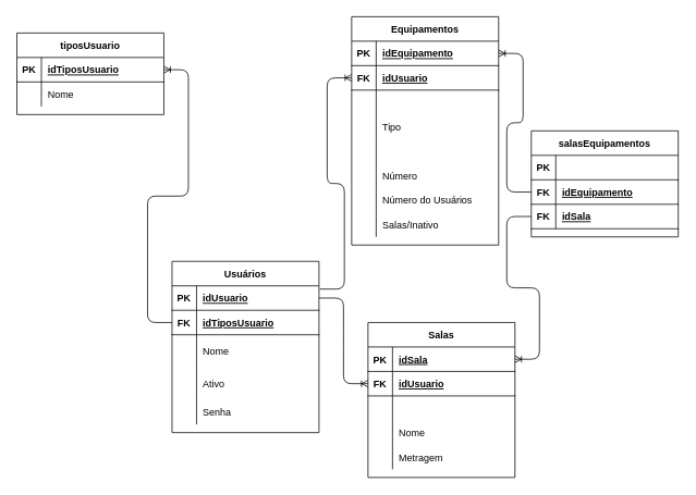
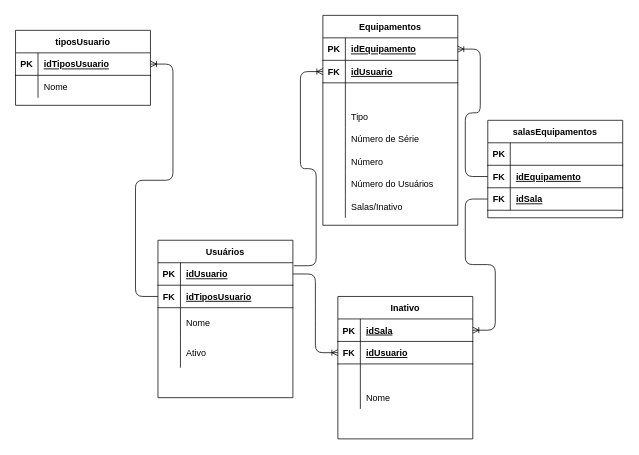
  <mxCell id="0" />
  <mxCell id="1" parent="0" />
  <mxCell id="2" value="Usuários" style="shape=table;startSize=30;container=1;collapsible=1;childLayout=tableLayout;fixedRows=1;rowLines=0;fontStyle=1;align=center;resizeLast=1;" vertex="1" parent="1"><mxGeometry x="210" y="320" width="180" height="210" as="geometry" /></mxCell>
  <mxCell id="3" value="" style="shape=partialRectangle;collapsible=0;dropTarget=0;pointerEvents=0;fillColor=none;top=0;left=0;bottom=1;right=0;points=[[0,0.5],[1,0.5]];portConstraint=eastwest;" vertex="1" parent="2"><mxGeometry y="30" width="180" height="30" as="geometry" /></mxCell>
  <mxCell id="4" value="PK" style="shape=partialRectangle;connectable=0;fillColor=none;top=0;left=0;bottom=0;right=0;fontStyle=1;overflow=hidden;" vertex="1" parent="3"><mxGeometry width="30" height="30" as="geometry" /></mxCell>
  <mxCell id="5" value="idUsuario" style="shape=partialRectangle;connectable=0;fillColor=none;top=0;left=0;bottom=0;right=0;align=left;spacingLeft=6;fontStyle=5;overflow=hidden;" vertex="1" parent="3"><mxGeometry x="30" width="150" height="30" as="geometry" /></mxCell>
  <mxCell id="6" value="" style="shape=partialRectangle;collapsible=0;dropTarget=0;pointerEvents=0;fillColor=none;top=0;left=0;bottom=1;right=0;points=[[0,0.5],[1,0.5]];portConstraint=eastwest;" vertex="1" parent="2"><mxGeometry y="60" width="180" height="30" as="geometry" /></mxCell>
  <mxCell id="7" value="FK" style="shape=partialRectangle;connectable=0;fillColor=none;top=0;left=0;bottom=0;right=0;fontStyle=1;overflow=hidden;" vertex="1" parent="6"><mxGeometry width="30" height="30" as="geometry" /></mxCell>
  <mxCell id="8" value="idTiposUsuario" style="shape=partialRectangle;connectable=0;fillColor=none;top=0;left=0;bottom=0;right=0;align=left;spacingLeft=6;fontStyle=5;overflow=hidden;" vertex="1" parent="6"><mxGeometry x="30" width="150" height="30" as="geometry" /></mxCell>
  <mxCell id="9" value="" style="shape=partialRectangle;collapsible=0;dropTarget=0;pointerEvents=0;fillColor=none;top=0;left=0;bottom=0;right=0;points=[[0,0.5],[1,0.5]];portConstraint=eastwest;" vertex="1" parent="2"><mxGeometry y="90" width="180" height="40" as="geometry" /></mxCell>
  <mxCell id="10" value="" style="shape=partialRectangle;connectable=0;fillColor=none;top=0;left=0;bottom=0;right=0;editable=1;overflow=hidden;" vertex="1" parent="9"><mxGeometry width="30" height="40" as="geometry" /></mxCell>
  <mxCell id="11" value="Nome" style="shape=partialRectangle;connectable=0;fillColor=none;top=0;left=0;bottom=0;right=0;align=left;spacingLeft=6;overflow=hidden;" vertex="1" parent="9"><mxGeometry x="30" width="150" height="40" as="geometry" /></mxCell>
  <mxCell id="12" value="" style="shape=partialRectangle;collapsible=0;dropTarget=0;pointerEvents=0;fillColor=none;top=0;left=0;bottom=0;right=0;points=[[0,0.5],[1,0.5]];portConstraint=eastwest;" vertex="1" parent="2"><mxGeometry y="130" width="180" height="40" as="geometry" /></mxCell>
  <mxCell id="13" value="" style="shape=partialRectangle;connectable=0;fillColor=none;top=0;left=0;bottom=0;right=0;editable=1;overflow=hidden;" vertex="1" parent="12"><mxGeometry width="30" height="40" as="geometry" /></mxCell>
  <mxCell id="14" value="Ativo" style="shape=partialRectangle;connectable=0;fillColor=none;top=0;left=0;bottom=0;right=0;align=left;spacingLeft=6;overflow=hidden;" vertex="1" parent="12"><mxGeometry x="30" width="150" height="40" as="geometry" /></mxCell>
  <mxCell id="15" value="" style="shape=partialRectangle;collapsible=0;dropTarget=0;pointerEvents=0;fillColor=none;top=0;left=0;bottom=0;right=0;points=[[0,0.5],[1,0.5]];portConstraint=eastwest;" vertex="1" parent="2"><mxGeometry y="170" width="180" height="30" as="geometry" /></mxCell>
  <mxCell id="16" value="" style="shape=partialRectangle;connectable=0;fillColor=none;top=0;left=0;bottom=0;right=0;editable=1;overflow=hidden;" vertex="1" parent="15"><mxGeometry width="30" height="30" as="geometry" /></mxCell>
- <mxCell id="17" value="Senha" style="shape=partialRectangle;connectable=0;fillColor=none;top=0;left=0;bottom=0;right=0;align=left;spacingLeft=6;overflow=hidden;" vertex="1" parent="15"><mxGeometry x="30" width="150" height="30" as="geometry" /></mxCell>
  <mxCell id="18" value="tiposUsuario" style="shape=table;startSize=30;container=1;collapsible=1;childLayout=tableLayout;fixedRows=1;rowLines=0;fontStyle=1;align=center;resizeLast=1;" vertex="1" parent="1"><mxGeometry x="20" y="40" width="180" height="100" as="geometry" /></mxCell>
  <mxCell id="19" value="" style="shape=partialRectangle;collapsible=0;dropTarget=0;pointerEvents=0;fillColor=none;top=0;left=0;bottom=1;right=0;points=[[0,0.5],[1,0.5]];portConstraint=eastwest;" vertex="1" parent="18"><mxGeometry y="30" width="180" height="30" as="geometry" /></mxCell>
  <mxCell id="20" value="PK" style="shape=partialRectangle;connectable=0;fillColor=none;top=0;left=0;bottom=0;right=0;fontStyle=1;overflow=hidden;" vertex="1" parent="19"><mxGeometry width="30" height="30" as="geometry" /></mxCell>
  <mxCell id="21" value="idTiposUsuario" style="shape=partialRectangle;connectable=0;fillColor=none;top=0;left=0;bottom=0;right=0;align=left;spacingLeft=6;fontStyle=5;overflow=hidden;" vertex="1" parent="19"><mxGeometry x="30" width="150" height="30" as="geometry" /></mxCell>
  <mxCell id="22" value="" style="shape=partialRectangle;collapsible=0;dropTarget=0;pointerEvents=0;fillColor=none;top=0;left=0;bottom=0;right=0;points=[[0,0.5],[1,0.5]];portConstraint=eastwest;" vertex="1" parent="18"><mxGeometry y="60" width="180" height="30" as="geometry" /></mxCell>
  <mxCell id="23" value="" style="shape=partialRectangle;connectable=0;fillColor=none;top=0;left=0;bottom=0;right=0;editable=1;overflow=hidden;" vertex="1" parent="22"><mxGeometry width="30" height="30" as="geometry" /></mxCell>
  <mxCell id="24" value="Nome" style="shape=partialRectangle;connectable=0;fillColor=none;top=0;left=0;bottom=0;right=0;align=left;spacingLeft=6;overflow=hidden;" vertex="1" parent="22"><mxGeometry x="30" width="150" height="30" as="geometry" /></mxCell>
- <mxCell id="25" value="Salas" style="shape=table;startSize=30;container=1;collapsible=1;childLayout=tableLayout;fixedRows=1;rowLines=0;fontStyle=1;align=center;resizeLast=1;" vertex="1" parent="1"><mxGeometry x="450" y="395" width="180" height="190" as="geometry" /></mxCell>
+ <mxCell id="25" value="Inativo" style="shape=table;startSize=30;container=1;collapsible=1;childLayout=tableLayout;fixedRows=1;rowLines=0;fontStyle=1;align=center;resizeLast=1;" vertex="1" parent="1"><mxGeometry x="450" y="395" width="180" height="190" as="geometry" /></mxCell>
  <mxCell id="26" value="" style="shape=partialRectangle;collapsible=0;dropTarget=0;pointerEvents=0;fillColor=none;top=0;left=0;bottom=1;right=0;points=[[0,0.5],[1,0.5]];portConstraint=eastwest;" vertex="1" parent="25"><mxGeometry y="30" width="180" height="30" as="geometry" /></mxCell>
  <mxCell id="27" value="PK" style="shape=partialRectangle;connectable=0;fillColor=none;top=0;left=0;bottom=0;right=0;fontStyle=1;overflow=hidden;" vertex="1" parent="26"><mxGeometry width="30" height="30" as="geometry" /></mxCell>
  <mxCell id="28" value="idSala" style="shape=partialRectangle;connectable=0;fillColor=none;top=0;left=0;bottom=0;right=0;align=left;spacingLeft=6;fontStyle=5;overflow=hidden;" vertex="1" parent="26"><mxGeometry x="30" width="150" height="30" as="geometry" /></mxCell>
  <mxCell id="29" value="" style="shape=partialRectangle;collapsible=0;dropTarget=0;pointerEvents=0;fillColor=none;top=0;left=0;bottom=1;right=0;points=[[0,0.5],[1,0.5]];portConstraint=eastwest;" vertex="1" parent="25"><mxGeometry y="60" width="180" height="30" as="geometry" /></mxCell>
  <mxCell id="30" value="FK" style="shape=partialRectangle;connectable=0;fillColor=none;top=0;left=0;bottom=0;right=0;fontStyle=1;overflow=hidden;" vertex="1" parent="29"><mxGeometry width="30" height="30" as="geometry" /></mxCell>
  <mxCell id="31" value="idUsuario" style="shape=partialRectangle;connectable=0;fillColor=none;top=0;left=0;bottom=0;right=0;align=left;spacingLeft=6;fontStyle=5;overflow=hidden;" vertex="1" parent="29"><mxGeometry x="30" width="150" height="30" as="geometry" /></mxCell>
  <mxCell id="32" value="" style="shape=partialRectangle;collapsible=0;dropTarget=0;pointerEvents=0;fillColor=none;top=0;left=0;bottom=0;right=0;points=[[0,0.5],[1,0.5]];portConstraint=eastwest;" vertex="1" parent="25"><mxGeometry y="90" width="180" height="30" as="geometry" /></mxCell>
  <mxCell id="33" value="" style="shape=partialRectangle;connectable=0;fillColor=none;top=0;left=0;bottom=0;right=0;editable=1;overflow=hidden;" vertex="1" parent="32"><mxGeometry width="30" height="30" as="geometry" /></mxCell>
  <mxCell id="34" value="" style="shape=partialRectangle;collapsible=0;dropTarget=0;pointerEvents=0;fillColor=none;top=0;left=0;bottom=0;right=0;points=[[0,0.5],[1,0.5]];portConstraint=eastwest;" vertex="1" parent="25"><mxGeometry y="120" width="180" height="30" as="geometry" /></mxCell>
  <mxCell id="35" value="" style="shape=partialRectangle;connectable=0;fillColor=none;top=0;left=0;bottom=0;right=0;editable=1;overflow=hidden;" vertex="1" parent="34"><mxGeometry width="30" height="30" as="geometry" /></mxCell>
  <mxCell id="36" value="Nome" style="shape=partialRectangle;connectable=0;fillColor=none;top=0;left=0;bottom=0;right=0;align=left;spacingLeft=6;overflow=hidden;" vertex="1" parent="34"><mxGeometry x="30" width="150" height="30" as="geometry" /></mxCell>
  <mxCell id="37" value="" style="shape=partialRectangle;collapsible=0;dropTarget=0;pointerEvents=0;fillColor=none;top=0;left=0;bottom=0;right=0;points=[[0,0.5],[1,0.5]];portConstraint=eastwest;" vertex="1" parent="25"><mxGeometry y="150" width="180" height="30" as="geometry" /></mxCell>
  <mxCell id="38" value="" style="shape=partialRectangle;connectable=0;fillColor=none;top=0;left=0;bottom=0;right=0;editable=1;overflow=hidden;" vertex="1" parent="37"><mxGeometry width="30" height="30" as="geometry" /></mxCell>
- <mxCell id="39" value="Metragem" style="shape=partialRectangle;connectable=0;fillColor=none;top=0;left=0;bottom=0;right=0;align=left;spacingLeft=6;overflow=hidden;" vertex="1" parent="37"><mxGeometry x="30" width="150" height="30" as="geometry" /></mxCell>
  <mxCell id="40" value="Equipamentos" style="shape=table;startSize=30;container=1;collapsible=1;childLayout=tableLayout;fixedRows=1;rowLines=0;fontStyle=1;align=center;resizeLast=1;" vertex="1" parent="1"><mxGeometry x="430" y="20" width="180" height="280" as="geometry" /></mxCell>
  <mxCell id="41" value="" style="shape=partialRectangle;collapsible=0;dropTarget=0;pointerEvents=0;fillColor=none;top=0;left=0;bottom=1;right=0;points=[[0,0.5],[1,0.5]];portConstraint=eastwest;" vertex="1" parent="40"><mxGeometry y="30" width="180" height="30" as="geometry" /></mxCell>
  <mxCell id="42" value="PK" style="shape=partialRectangle;connectable=0;fillColor=none;top=0;left=0;bottom=0;right=0;fontStyle=1;overflow=hidden;" vertex="1" parent="41"><mxGeometry width="30" height="30" as="geometry" /></mxCell>
  <mxCell id="43" value="idEquipamento" style="shape=partialRectangle;connectable=0;fillColor=none;top=0;left=0;bottom=0;right=0;align=left;spacingLeft=6;fontStyle=5;overflow=hidden;" vertex="1" parent="41"><mxGeometry x="30" width="150" height="30" as="geometry" /></mxCell>
  <mxCell id="44" value="" style="shape=partialRectangle;collapsible=0;dropTarget=0;pointerEvents=0;fillColor=none;top=0;left=0;bottom=1;right=0;points=[[0,0.5],[1,0.5]];portConstraint=eastwest;" vertex="1" parent="40"><mxGeometry y="60" width="180" height="30" as="geometry" /></mxCell>
  <mxCell id="45" value="FK" style="shape=partialRectangle;connectable=0;fillColor=none;top=0;left=0;bottom=0;right=0;fontStyle=1;overflow=hidden;" vertex="1" parent="44"><mxGeometry width="30" height="30" as="geometry" /></mxCell>
  <mxCell id="46" value="idUsuario" style="shape=partialRectangle;connectable=0;fillColor=none;top=0;left=0;bottom=0;right=0;align=left;spacingLeft=6;fontStyle=5;overflow=hidden;" vertex="1" parent="44"><mxGeometry x="30" width="150" height="30" as="geometry" /></mxCell>
  <mxCell id="47" value="" style="shape=partialRectangle;collapsible=0;dropTarget=0;pointerEvents=0;fillColor=none;top=0;left=0;bottom=0;right=0;points=[[0,0.5],[1,0.5]];portConstraint=eastwest;" vertex="1" parent="40"><mxGeometry y="90" width="180" height="30" as="geometry" /></mxCell>
  <mxCell id="48" value="" style="shape=partialRectangle;connectable=0;fillColor=none;top=0;left=0;bottom=0;right=0;editable=1;overflow=hidden;" vertex="1" parent="47"><mxGeometry width="30" height="30" as="geometry" /></mxCell>
  <mxCell id="49" value="" style="shape=partialRectangle;collapsible=0;dropTarget=0;pointerEvents=0;fillColor=none;top=0;left=0;bottom=0;right=0;points=[[0,0.5],[1,0.5]];portConstraint=eastwest;" vertex="1" parent="40"><mxGeometry y="120" width="180" height="30" as="geometry" /></mxCell>
  <mxCell id="50" value="" style="shape=partialRectangle;connectable=0;fillColor=none;top=0;left=0;bottom=0;right=0;editable=1;overflow=hidden;" vertex="1" parent="49"><mxGeometry width="30" height="30" as="geometry" /></mxCell>
  <mxCell id="51" value="Tipo" style="shape=partialRectangle;connectable=0;fillColor=none;top=0;left=0;bottom=0;right=0;align=left;spacingLeft=6;overflow=hidden;" vertex="1" parent="49"><mxGeometry x="30" width="150" height="30" as="geometry" /></mxCell>
  <mxCell id="52" value="" style="shape=partialRectangle;collapsible=0;dropTarget=0;pointerEvents=0;fillColor=none;top=0;left=0;bottom=0;right=0;points=[[0,0.5],[1,0.5]];portConstraint=eastwest;" vertex="1" parent="40"><mxGeometry y="150" width="180" height="30" as="geometry" /></mxCell>
  <mxCell id="53" value="" style="shape=partialRectangle;connectable=0;fillColor=none;top=0;left=0;bottom=0;right=0;editable=1;overflow=hidden;" vertex="1" parent="52"><mxGeometry width="30" height="30" as="geometry" /></mxCell>
+ <mxCell id="54" value="Número de Série" style="shape=partialRectangle;connectable=0;fillColor=none;top=0;left=0;bottom=0;right=0;align=left;spacingLeft=6;overflow=hidden;" vertex="1" parent="52"><mxGeometry x="30" width="150" height="30" as="geometry" /></mxCell>
  <mxCell id="55" value="" style="shape=partialRectangle;collapsible=0;dropTarget=0;pointerEvents=0;fillColor=none;top=0;left=0;bottom=0;right=0;points=[[0,0.5],[1,0.5]];portConstraint=eastwest;" vertex="1" parent="40"><mxGeometry y="180" width="180" height="30" as="geometry" /></mxCell>
  <mxCell id="56" value="" style="shape=partialRectangle;connectable=0;fillColor=none;top=0;left=0;bottom=0;right=0;editable=1;overflow=hidden;" vertex="1" parent="55"><mxGeometry width="30" height="30" as="geometry" /></mxCell>
  <mxCell id="57" value="Número" style="shape=partialRectangle;connectable=0;fillColor=none;top=0;left=0;bottom=0;right=0;align=left;spacingLeft=6;overflow=hidden;" vertex="1" parent="55"><mxGeometry x="30" width="150" height="30" as="geometry" /></mxCell>
  <mxCell id="58" value="" style="shape=partialRectangle;collapsible=0;dropTarget=0;pointerEvents=0;fillColor=none;top=0;left=0;bottom=0;right=0;points=[[0,0.5],[1,0.5]];portConstraint=eastwest;" vertex="1" parent="40"><mxGeometry y="210" width="180" height="30" as="geometry" /></mxCell>
  <mxCell id="59" value="" style="shape=partialRectangle;connectable=0;fillColor=none;top=0;left=0;bottom=0;right=0;editable=1;overflow=hidden;" vertex="1" parent="58"><mxGeometry width="30" height="30" as="geometry" /></mxCell>
  <mxCell id="60" value="Número do Usuários" style="shape=partialRectangle;connectable=0;fillColor=none;top=0;left=0;bottom=0;right=0;align=left;spacingLeft=6;overflow=hidden;" vertex="1" parent="58"><mxGeometry x="30" width="150" height="30" as="geometry" /></mxCell>
  <mxCell id="61" value="" style="shape=partialRectangle;collapsible=0;dropTarget=0;pointerEvents=0;fillColor=none;top=0;left=0;bottom=0;right=0;points=[[0,0.5],[1,0.5]];portConstraint=eastwest;" vertex="1" parent="40"><mxGeometry y="240" width="180" height="30" as="geometry" /></mxCell>
  <mxCell id="62" value="" style="shape=partialRectangle;connectable=0;fillColor=none;top=0;left=0;bottom=0;right=0;editable=1;overflow=hidden;" vertex="1" parent="61"><mxGeometry width="30" height="30" as="geometry" /></mxCell>
  <mxCell id="63" value="Salas/Inativo" style="shape=partialRectangle;connectable=0;fillColor=none;top=0;left=0;bottom=0;right=0;align=left;spacingLeft=6;overflow=hidden;" vertex="1" parent="61"><mxGeometry x="30" width="150" height="30" as="geometry" /></mxCell>
  <mxCell id="64" value="salasEquipamentos" style="shape=table;startSize=30;container=1;collapsible=1;childLayout=tableLayout;fixedRows=1;rowLines=0;fontStyle=1;align=center;resizeLast=1;" vertex="1" parent="1"><mxGeometry x="650" y="160" width="180" height="130" as="geometry" /></mxCell>
  <mxCell id="65" value="" style="shape=partialRectangle;collapsible=0;dropTarget=0;pointerEvents=0;fillColor=none;top=0;left=0;bottom=1;right=0;points=[[0,0.5],[1,0.5]];portConstraint=eastwest;" vertex="1" parent="64"><mxGeometry y="30" width="180" height="30" as="geometry" /></mxCell>
  <mxCell id="66" value="PK" style="shape=partialRectangle;connectable=0;fillColor=none;top=0;left=0;bottom=0;right=0;fontStyle=1;overflow=hidden;" vertex="1" parent="65"><mxGeometry width="30" height="30" as="geometry" /></mxCell>
  <mxCell id="67" value="" style="shape=partialRectangle;collapsible=0;dropTarget=0;pointerEvents=0;fillColor=none;top=0;left=0;bottom=1;right=0;points=[[0,0.5],[1,0.5]];portConstraint=eastwest;" vertex="1" parent="64"><mxGeometry y="60" width="180" height="30" as="geometry" /></mxCell>
  <mxCell id="68" value="FK" style="shape=partialRectangle;connectable=0;fillColor=none;top=0;left=0;bottom=0;right=0;fontStyle=1;overflow=hidden;" vertex="1" parent="67"><mxGeometry width="30" height="30" as="geometry" /></mxCell>
  <mxCell id="69" value="idEquipamento" style="shape=partialRectangle;connectable=0;fillColor=none;top=0;left=0;bottom=0;right=0;align=left;spacingLeft=6;fontStyle=5;overflow=hidden;" vertex="1" parent="67"><mxGeometry x="30" width="150" height="30" as="geometry" /></mxCell>
  <mxCell id="70" value="" style="shape=partialRectangle;collapsible=0;dropTarget=0;pointerEvents=0;fillColor=none;top=0;left=0;bottom=1;right=0;points=[[0,0.5],[1,0.5]];portConstraint=eastwest;" vertex="1" parent="64"><mxGeometry y="90" width="180" height="30" as="geometry" /></mxCell>
  <mxCell id="71" value="FK" style="shape=partialRectangle;connectable=0;fillColor=none;top=0;left=0;bottom=0;right=0;fontStyle=1;overflow=hidden;" vertex="1" parent="70"><mxGeometry width="30" height="30" as="geometry" /></mxCell>
  <mxCell id="72" value="idSala" style="shape=partialRectangle;connectable=0;fillColor=none;top=0;left=0;bottom=0;right=0;align=left;spacingLeft=6;fontStyle=5;overflow=hidden;" vertex="1" parent="70"><mxGeometry x="30" width="150" height="30" as="geometry" /></mxCell>
  <mxCell id="73" value="" style="edgeStyle=entityRelationEdgeStyle;fontSize=12;html=1;endArrow=ERoneToMany;entryX=0;entryY=0.5;entryDx=0;entryDy=0;exitX=1;exitY=0.5;exitDx=0;exitDy=0;" edge="1" parent="1" source="3" target="29"><mxGeometry width="100" height="100" relative="1" as="geometry"><mxPoint x="370" y="205" as="sourcePoint" /><mxPoint x="350" y="20" as="targetPoint" /></mxGeometry></mxCell>
  <mxCell id="74" value="" style="edgeStyle=entityRelationEdgeStyle;fontSize=12;html=1;endArrow=ERoneToMany;entryX=0;entryY=0.5;entryDx=0;entryDy=0;exitX=1.006;exitY=0.133;exitDx=0;exitDy=0;exitPerimeter=0;" edge="1" parent="1" source="3" target="44"><mxGeometry width="100" height="100" relative="1" as="geometry"><mxPoint x="352" y="195" as="sourcePoint" /><mxPoint x="240" y="440" as="targetPoint" /></mxGeometry></mxCell>
  <mxCell id="75" value="" style="edgeStyle=entityRelationEdgeStyle;fontSize=12;html=1;endArrow=ERoneToMany;exitX=0;exitY=0.5;exitDx=0;exitDy=0;entryX=1;entryY=0.5;entryDx=0;entryDy=0;" edge="1" parent="1" source="67" target="41"><mxGeometry width="100" height="100" relative="1" as="geometry"><mxPoint x="650" y="410" as="sourcePoint" /><mxPoint x="750" y="310" as="targetPoint" /></mxGeometry></mxCell>
  <mxCell id="76" value="" style="edgeStyle=entityRelationEdgeStyle;fontSize=12;html=1;endArrow=ERoneToMany;exitX=0;exitY=0.5;exitDx=0;exitDy=0;entryX=1;entryY=0.5;entryDx=0;entryDy=0;" edge="1" parent="1" source="70" target="26"><mxGeometry width="100" height="100" relative="1" as="geometry"><mxPoint x="640" y="460" as="sourcePoint" /><mxPoint x="740" y="360" as="targetPoint" /></mxGeometry></mxCell>
  <mxCell id="77" value="" style="edgeStyle=entityRelationEdgeStyle;fontSize=12;html=1;endArrow=ERoneToMany;entryX=1;entryY=0.5;entryDx=0;entryDy=0;exitX=0;exitY=0.5;exitDx=0;exitDy=0;" edge="1" parent="1" source="6" target="19"><mxGeometry width="100" height="100" relative="1" as="geometry"><mxPoint x="-60" y="440" as="sourcePoint" /><mxPoint x="40" y="340" as="targetPoint" /></mxGeometry></mxCell>
